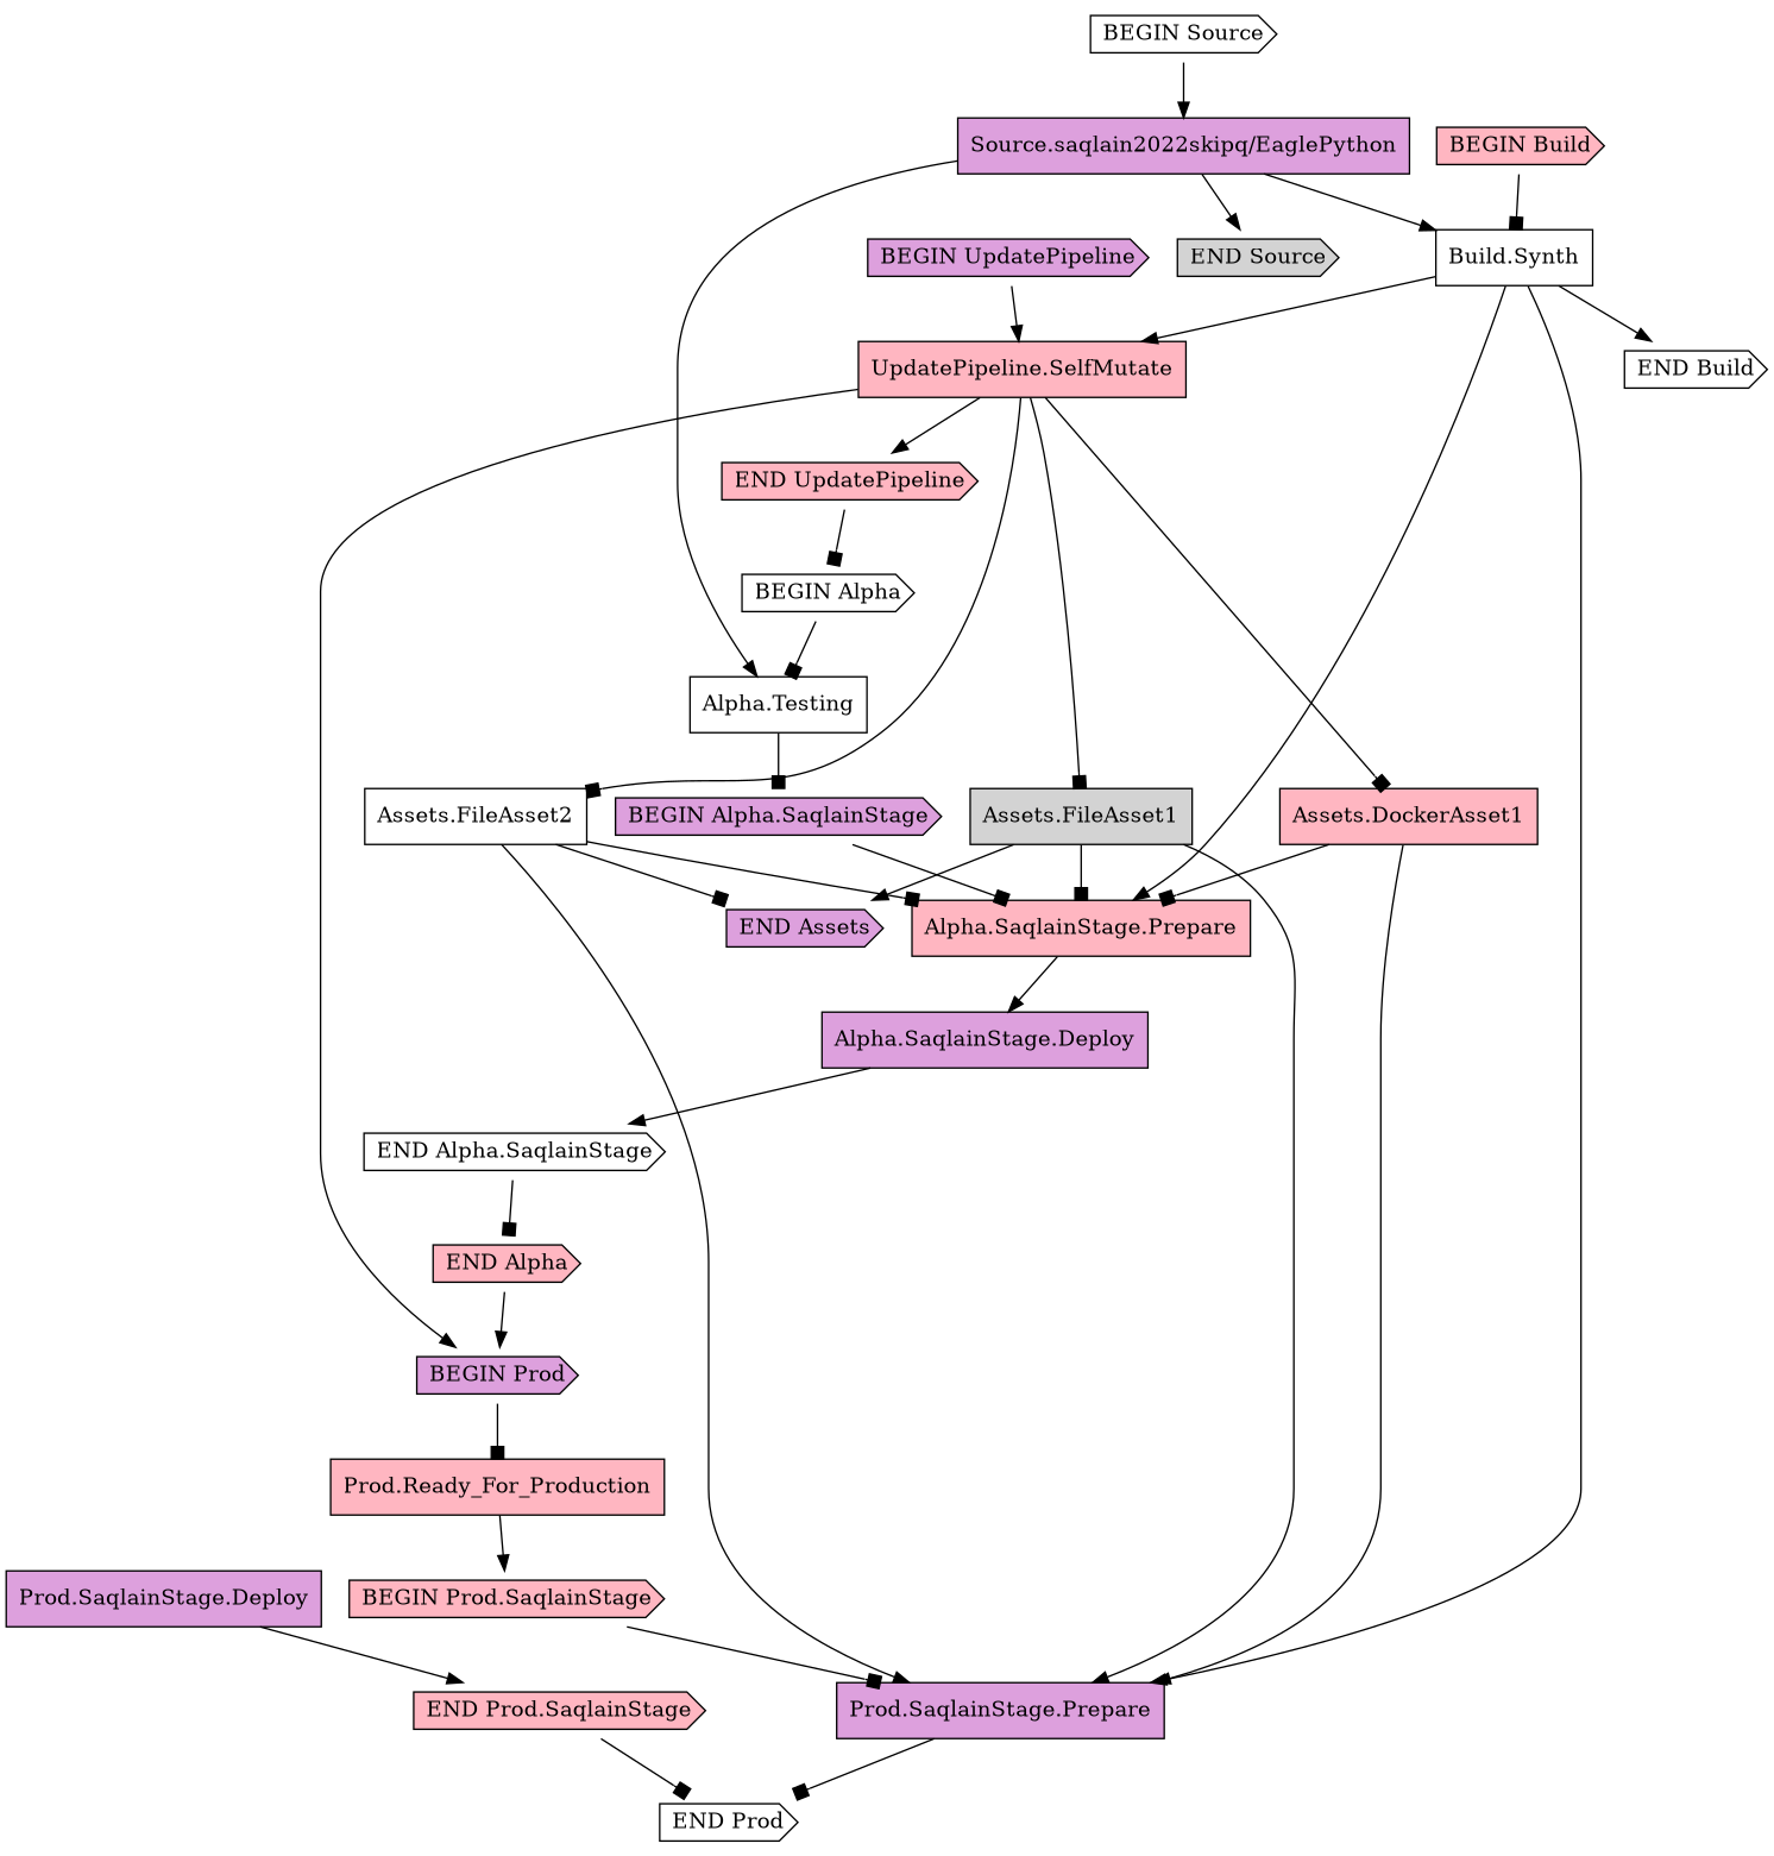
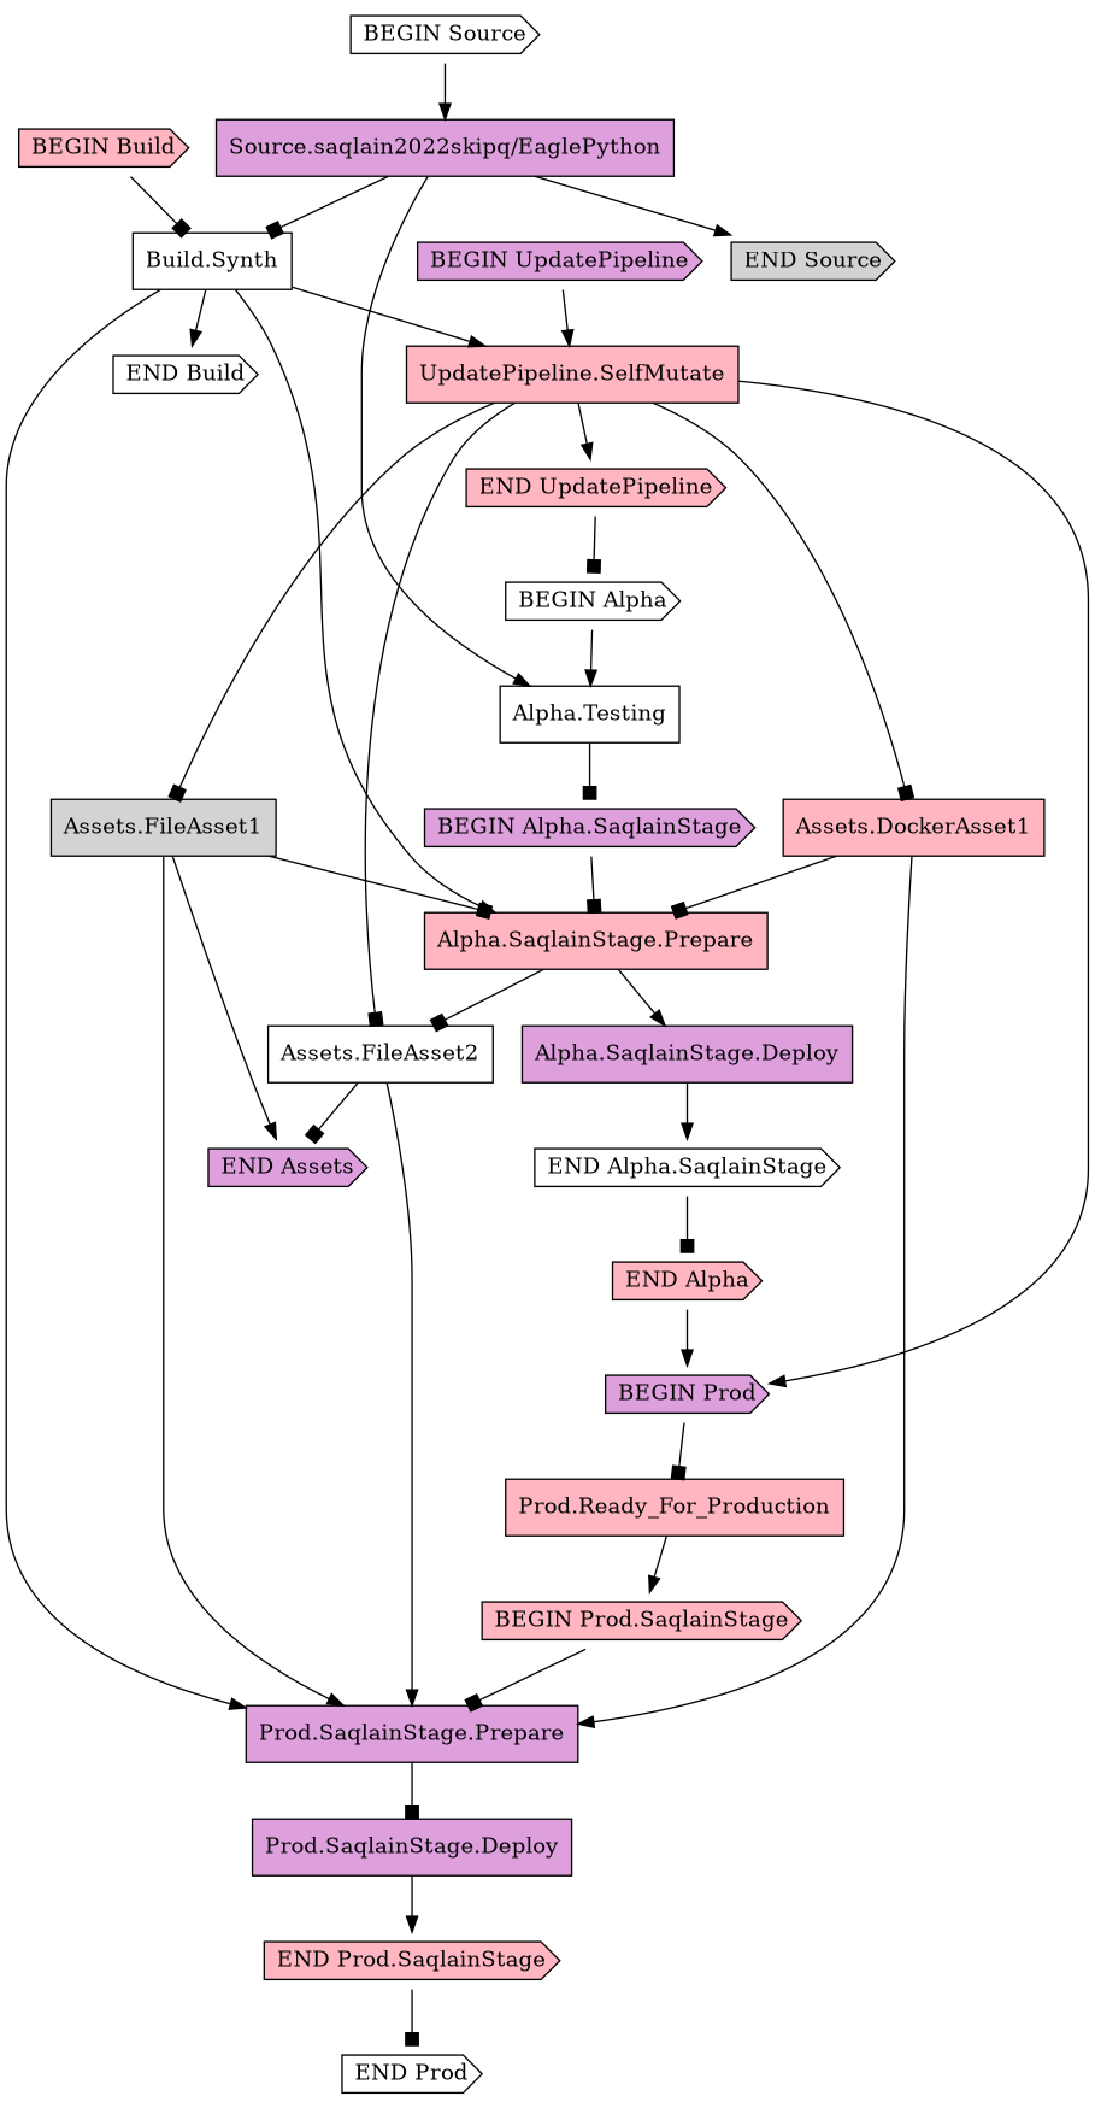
  digraph {
    node [fillcolor=lightpink shape=cds style=filled]
    edge [arrowhead=normal]
    "Build.Synth" [fillcolor=white shape=box]
    "BEGIN Build"
    "END Build" [fillcolor=white]
    "UpdatePipeline.SelfMutate" [shape=box]
    "Alpha.SaqlainStage.Prepare" [shape=box]
    "Prod.SaqlainStage.Prepare" [fillcolor=plum shape=box]
    "END UpdatePipeline"
    "Assets.FileAsset1" [fillcolor=lightgrey shape=box]
    "Assets.FileAsset2" [fillcolor=white shape=box]
    "Assets.DockerAsset1" [shape=box]
    "BEGIN Prod" [fillcolor=plum]
    "Alpha.SaqlainStage.Deploy" [fillcolor=plum shape=box]
    "Prod.SaqlainStage.Deploy" [fillcolor=plum shape=box]
    "Source.saqlain2022skipq/EaglePython" [fillcolor=plum shape=box]
    "Alpha.Testing" [fillcolor=white shape=box]
    "END Source" [fillcolor=lightgrey]
    "BEGIN Alpha.SaqlainStage" [fillcolor=plum]
    "BEGIN UpdatePipeline" [fillcolor=plum]
    "BEGIN Alpha" [fillcolor=white]
    "END Assets" [fillcolor=plum]
    "Prod.Ready_For_Production" [shape=box]
    "END Alpha"
    "END Alpha.SaqlainStage" [fillcolor=white]
    "BEGIN Prod.SaqlainStage"
    "END Prod" [fillcolor=white]
    "END Prod.SaqlainStage"
    "BEGIN Source" [fillcolor=white]
    "Build.Synth" -> "END Build"
    "Build.Synth" -> "UpdatePipeline.SelfMutate"
    "Build.Synth" -> "Alpha.SaqlainStage.Prepare"
    "Build.Synth" -> "Prod.SaqlainStage.Prepare"
    "BEGIN Build" -> "Build.Synth" [arrowhead=box]
    "UpdatePipeline.SelfMutate" -> "END UpdatePipeline"
    "UpdatePipeline.SelfMutate" -> "Assets.FileAsset1" [arrowhead=box]
    "UpdatePipeline.SelfMutate" -> "Assets.FileAsset2" [arrowhead=box]
    "UpdatePipeline.SelfMutate" -> "Assets.DockerAsset1" [arrowhead=box]
    "UpdatePipeline.SelfMutate" -> "BEGIN Prod"
    "Alpha.SaqlainStage.Prepare" -> "Alpha.SaqlainStage.Deploy"
-   "Prod.SaqlainStage.Prepare" -> "END Prod" [arrowhead=box]
+   "Prod.SaqlainStage.Prepare" -> "Prod.SaqlainStage.Deploy" [arrowhead=box]
    "END UpdatePipeline" -> "BEGIN Alpha" [arrowhead=box]
    "Assets.FileAsset1" -> "Alpha.SaqlainStage.Prepare" [arrowhead=box]
    "Assets.FileAsset1" -> "Prod.SaqlainStage.Prepare"
    "Assets.FileAsset1" -> "END Assets"
-   "Assets.FileAsset2" -> "Alpha.SaqlainStage.Prepare" [arrowhead=box]
+   "Alpha.SaqlainStage.Prepare" -> "Assets.FileAsset2" [arrowhead=box]
    "Assets.FileAsset2" -> "Prod.SaqlainStage.Prepare"
    "Assets.FileAsset2" -> "END Assets" [arrowhead=box]
    "Assets.DockerAsset1" -> "Alpha.SaqlainStage.Prepare" [arrowhead=box]
    "Assets.DockerAsset1" -> "Prod.SaqlainStage.Prepare"
    "BEGIN Prod" -> "Prod.Ready_For_Production" [arrowhead=box]
    "Alpha.SaqlainStage.Deploy" -> "END Alpha.SaqlainStage"
    "Prod.SaqlainStage.Deploy" -> "END Prod.SaqlainStage"
-   "Source.saqlain2022skipq/EaglePython" -> "Build.Synth"
+   "Source.saqlain2022skipq/EaglePython" -> "Build.Synth" [arrowhead=box]
    "Source.saqlain2022skipq/EaglePython" -> "Alpha.Testing"
    "Source.saqlain2022skipq/EaglePython" -> "END Source"
    "Alpha.Testing" -> "BEGIN Alpha.SaqlainStage" [arrowhead=box]
    "BEGIN Alpha.SaqlainStage" -> "Alpha.SaqlainStage.Prepare" [arrowhead=box]
    "BEGIN UpdatePipeline" -> "UpdatePipeline.SelfMutate"
-   "BEGIN Alpha" -> "Alpha.Testing" [arrowhead=box]
+   "BEGIN Alpha" -> "Alpha.Testing"
    "Prod.Ready_For_Production" -> "BEGIN Prod.SaqlainStage"
    "END Alpha" -> "BEGIN Prod"
    "END Alpha.SaqlainStage" -> "END Alpha" [arrowhead=box]
    "BEGIN Prod.SaqlainStage" -> "Prod.SaqlainStage.Prepare" [arrowhead=box]
    "END Prod.SaqlainStage" -> "END Prod" [arrowhead=box]
    "BEGIN Source" -> "Source.saqlain2022skipq/EaglePython"
  }
